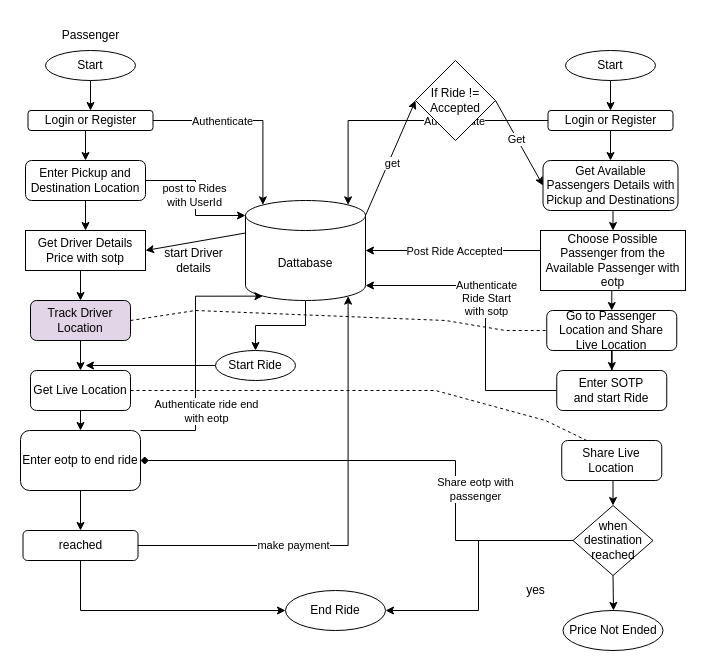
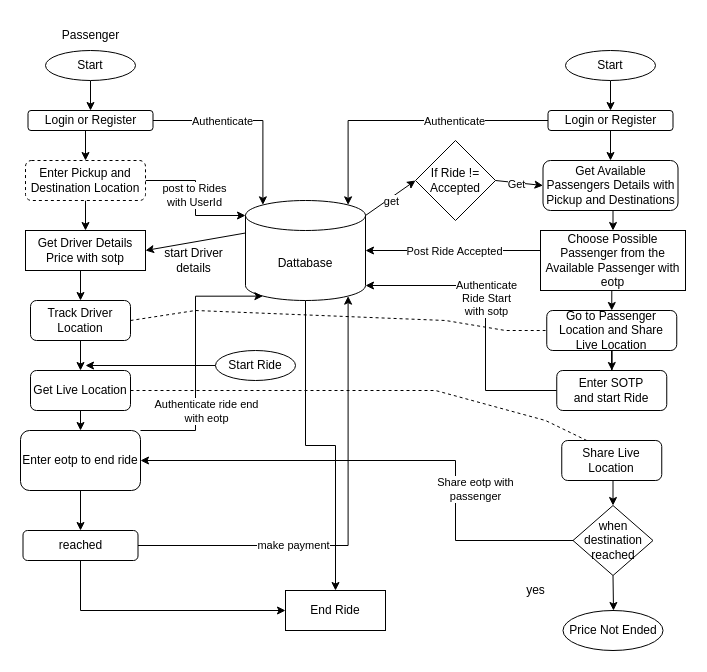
  <mxCell id="0" />
  <mxCell id="1" parent="0" />
- <mxCell id="2" style="edgeStyle=orthogonalEdgeStyle;rounded=0;orthogonalLoop=1;jettySize=auto;html=1;exitX=0.5;exitY=1;exitDx=0;exitDy=0;exitPerimeter=0;entryX=0.5;entryY=0;entryDx=0;entryDy=0;" parent="1" source="3" target="45" edge="1"><mxGeometry relative="1" as="geometry" /></mxCell>
+ <mxCell id="2" style="edgeStyle=orthogonalEdgeStyle;rounded=0;orthogonalLoop=1;jettySize=auto;html=1;exitX=0.5;exitY=1;exitDx=0;exitDy=0;exitPerimeter=0;" parent="1" source="3" target="65" edge="1"><mxGeometry relative="1" as="geometry" /></mxCell>
  <mxCell id="3" value="Dattabase" style="shape=cylinder3;whiteSpace=wrap;html=1;boundedLbl=1;backgroundOutline=1;size=15;" parent="1" vertex="1"><mxGeometry x="245" y="200" width="120" height="100" as="geometry" /></mxCell>
  <mxCell id="4" style="edgeStyle=orthogonalEdgeStyle;rounded=0;orthogonalLoop=1;jettySize=auto;html=1;exitX=0.5;exitY=1;exitDx=0;exitDy=0;" parent="1" source="5" target="12" edge="1"><mxGeometry relative="1" as="geometry" /></mxCell>
  <mxCell id="5" value="Start" style="ellipse;whiteSpace=wrap;html=1;" parent="1" vertex="1"><mxGeometry x="45" y="50" width="90" height="30" as="geometry" /></mxCell>
  <mxCell id="6" style="edgeStyle=orthogonalEdgeStyle;rounded=0;orthogonalLoop=1;jettySize=auto;html=1;exitX=0.5;exitY=1;exitDx=0;exitDy=0;entryX=0.5;entryY=0;entryDx=0;entryDy=0;" parent="1" source="7" target="16" edge="1"><mxGeometry relative="1" as="geometry" /></mxCell>
  <mxCell id="7" value="Start" style="ellipse;whiteSpace=wrap;html=1;" parent="1" vertex="1"><mxGeometry x="565" y="50" width="90" height="30" as="geometry" /></mxCell>
  <mxCell id="8" value="Passenger" style="text;html=1;align=center;verticalAlign=middle;resizable=0;points=[];autosize=1;strokeColor=none;fillColor=none;" parent="1" vertex="1"><mxGeometry x="50" y="20" width="80" height="30" as="geometry" /></mxCell>
  <mxCell id="9" style="edgeStyle=orthogonalEdgeStyle;rounded=0;orthogonalLoop=1;jettySize=auto;html=1;exitX=1;exitY=0.5;exitDx=0;exitDy=0;entryX=0.145;entryY=0;entryDx=0;entryDy=4.35;entryPerimeter=0;" parent="1" source="12" target="3" edge="1"><mxGeometry relative="1" as="geometry" /></mxCell>
  <mxCell id="10" value="Authenticate" style="edgeLabel;html=1;align=center;verticalAlign=middle;resizable=0;points=[];" parent="9" vertex="1" connectable="0"><mxGeometry x="-0.289" relative="1" as="geometry"><mxPoint as="offset" /></mxGeometry></mxCell>
  <mxCell id="11" style="edgeStyle=orthogonalEdgeStyle;rounded=0;orthogonalLoop=1;jettySize=auto;html=1;exitX=0.5;exitY=1;exitDx=0;exitDy=0;entryX=0.5;entryY=0;entryDx=0;entryDy=0;" parent="1" source="12" target="20" edge="1"><mxGeometry relative="1" as="geometry" /></mxCell>
  <mxCell id="12" value="Login or Register" style="rounded=1;whiteSpace=wrap;html=1;" parent="1" vertex="1"><mxGeometry x="27.5" y="110" width="125" height="20" as="geometry" /></mxCell>
  <mxCell id="13" style="edgeStyle=orthogonalEdgeStyle;rounded=0;orthogonalLoop=1;jettySize=auto;html=1;exitX=0;exitY=0.5;exitDx=0;exitDy=0;entryX=0.855;entryY=0;entryDx=0;entryDy=4.35;entryPerimeter=0;" parent="1" source="16" target="3" edge="1"><mxGeometry relative="1" as="geometry" /></mxCell>
  <mxCell id="14" value="Authenticate" style="edgeLabel;html=1;align=center;verticalAlign=middle;resizable=0;points=[];" parent="13" vertex="1" connectable="0"><mxGeometry x="-0.342" relative="1" as="geometry"><mxPoint as="offset" /></mxGeometry></mxCell>
  <mxCell id="15" style="edgeStyle=orthogonalEdgeStyle;rounded=0;orthogonalLoop=1;jettySize=auto;html=1;exitX=0.5;exitY=1;exitDx=0;exitDy=0;entryX=0.5;entryY=0;entryDx=0;entryDy=0;" parent="1" source="16" target="22" edge="1"><mxGeometry relative="1" as="geometry" /></mxCell>
  <mxCell id="16" value="Login or Register" style="rounded=1;whiteSpace=wrap;html=1;" parent="1" vertex="1"><mxGeometry x="547.5" y="110" width="125" height="20" as="geometry" /></mxCell>
  <mxCell id="17" style="edgeStyle=orthogonalEdgeStyle;rounded=0;orthogonalLoop=1;jettySize=auto;html=1;exitX=1;exitY=0.5;exitDx=0;exitDy=0;entryX=0;entryY=0;entryDx=0;entryDy=15;entryPerimeter=0;" parent="1" source="20" target="3" edge="1"><mxGeometry relative="1" as="geometry" /></mxCell>
  <mxCell id="18" value="post to Rides&lt;br&gt;with UserId" style="edgeLabel;html=1;align=center;verticalAlign=middle;resizable=0;points=[];" parent="17" vertex="1" connectable="0"><mxGeometry x="-0.142" y="-2" relative="1" as="geometry"><mxPoint y="6" as="offset" /></mxGeometry></mxCell>
  <mxCell id="19" style="edgeStyle=orthogonalEdgeStyle;rounded=0;orthogonalLoop=1;jettySize=auto;html=1;exitX=0.5;exitY=1;exitDx=0;exitDy=0;" parent="1" source="20" target="33" edge="1"><mxGeometry relative="1" as="geometry" /></mxCell>
- <mxCell id="20" value="Enter Pickup and Destination Location" style="rounded=1;whiteSpace=wrap;html=1;" parent="1" vertex="1"><mxGeometry x="25" y="160" width="120" height="40" as="geometry" /></mxCell>
+ <mxCell id="20" value="Enter Pickup and Destination Location" style="rounded=1;whiteSpace=wrap;html=1;dashed=1;" parent="1" vertex="1"><mxGeometry x="25" y="160" width="120" height="40" as="geometry" /></mxCell>
  <mxCell id="21" style="edgeStyle=orthogonalEdgeStyle;rounded=0;orthogonalLoop=1;jettySize=auto;html=1;exitX=0.5;exitY=1;exitDx=0;exitDy=0;entryX=0.5;entryY=0;entryDx=0;entryDy=0;" parent="1" source="22" target="31" edge="1"><mxGeometry relative="1" as="geometry" /></mxCell>
  <mxCell id="22" value="Get Available Passengers Details with Pickup and Destinations" style="rounded=1;whiteSpace=wrap;html=1;" parent="1" vertex="1"><mxGeometry x="542.5" y="160" width="135" height="50" as="geometry" /></mxCell>
- <mxCell id="23" value="If Ride != Accepted" style="rhombus;whiteSpace=wrap;html=1;" parent="1" vertex="1"><mxGeometry x="415" y="60" width="80" height="80" as="geometry" /></mxCell>
+ <mxCell id="23" value="If Ride != Accepted" style="rhombus;whiteSpace=wrap;html=1;" parent="1" vertex="1"><mxGeometry x="415" y="140" width="80" height="80" as="geometry" /></mxCell>
  <mxCell id="24" value="" style="endArrow=classic;html=1;rounded=0;exitX=1;exitY=0.5;exitDx=0;exitDy=0;entryX=0;entryY=0.5;entryDx=0;entryDy=0;" parent="1" source="23" target="22" edge="1"><mxGeometry width="50" height="50" relative="1" as="geometry"><mxPoint x="492.5" y="205" as="sourcePoint" /><mxPoint x="542.5" y="155" as="targetPoint" /></mxGeometry></mxCell>
  <mxCell id="25" value="Get" style="edgeLabel;html=1;align=center;verticalAlign=middle;resizable=0;points=[];" parent="24" vertex="1" connectable="0"><mxGeometry x="-0.115" y="-1" relative="1" as="geometry"><mxPoint as="offset" /></mxGeometry></mxCell>
  <mxCell id="26" value="" style="endArrow=classic;html=1;rounded=0;entryX=0;entryY=0.5;entryDx=0;entryDy=0;exitX=1;exitY=0;exitDx=0;exitDy=15;exitPerimeter=0;" parent="1" source="3" target="23" edge="1"><mxGeometry width="50" height="50" relative="1" as="geometry"><mxPoint x="325" y="280" as="sourcePoint" /><mxPoint x="375" y="230" as="targetPoint" /></mxGeometry></mxCell>
  <mxCell id="27" value="get" style="edgeLabel;html=1;align=center;verticalAlign=middle;resizable=0;points=[];" parent="26" vertex="1" connectable="0"><mxGeometry x="-0.056" y="-3" relative="1" as="geometry"><mxPoint as="offset" /></mxGeometry></mxCell>
  <mxCell id="28" style="edgeStyle=orthogonalEdgeStyle;rounded=0;orthogonalLoop=1;jettySize=auto;html=1;exitX=0;exitY=0.5;exitDx=0;exitDy=0;entryX=1;entryY=0.5;entryDx=0;entryDy=0;entryPerimeter=0;" parent="1" source="31" target="3" edge="1"><mxGeometry relative="1" as="geometry"><mxPoint x="495" y="265" as="targetPoint" /><Array as="points"><mxPoint x="540" y="250" /></Array></mxGeometry></mxCell>
  <mxCell id="29" value="Post Ride Accepted" style="edgeLabel;html=1;align=center;verticalAlign=middle;resizable=0;points=[];" parent="28" vertex="1" connectable="0"><mxGeometry x="0.049" relative="1" as="geometry"><mxPoint as="offset" /></mxGeometry></mxCell>
  <mxCell id="30" style="edgeStyle=orthogonalEdgeStyle;rounded=0;orthogonalLoop=1;jettySize=auto;html=1;exitX=0.5;exitY=1;exitDx=0;exitDy=0;entryX=0.5;entryY=0;entryDx=0;entryDy=0;" parent="1" source="31" target="42" edge="1"><mxGeometry relative="1" as="geometry" /></mxCell>
  <mxCell id="31" value="Choose Possible Passenger from the Available Passenger with eotp" style="rounded=0;whiteSpace=wrap;html=1;" parent="1" vertex="1"><mxGeometry x="540" y="230" width="145" height="60" as="geometry" /></mxCell>
  <mxCell id="32" style="edgeStyle=orthogonalEdgeStyle;rounded=0;orthogonalLoop=1;jettySize=auto;html=1;exitX=0.5;exitY=1;exitDx=0;exitDy=0;entryX=0.5;entryY=0;entryDx=0;entryDy=0;" parent="1" source="33" target="40" edge="1"><mxGeometry relative="1" as="geometry" /></mxCell>
  <mxCell id="33" value="Get Driver Details Price with sotp" style="rounded=0;whiteSpace=wrap;html=1;" parent="1" vertex="1"><mxGeometry x="25" y="230" width="120" height="40" as="geometry" /></mxCell>
  <mxCell id="34" value="" style="endArrow=classic;html=1;rounded=0;entryX=1;entryY=0.5;entryDx=0;entryDy=0;exitX=0;exitY=0;exitDx=0;exitDy=32.5;exitPerimeter=0;" parent="1" source="3" target="33" edge="1"><mxGeometry width="50" height="50" relative="1" as="geometry"><mxPoint x="325" y="280" as="sourcePoint" /><mxPoint x="375" y="230" as="targetPoint" /></mxGeometry></mxCell>
  <mxCell id="35" value="start Driver&lt;br&gt;details" style="text;html=1;align=center;verticalAlign=middle;resizable=0;points=[];autosize=1;strokeColor=none;fillColor=none;" parent="1" vertex="1"><mxGeometry x="152.5" y="240" width="80" height="40" as="geometry" /></mxCell>
  <mxCell id="36" style="edgeStyle=orthogonalEdgeStyle;rounded=0;orthogonalLoop=1;jettySize=auto;html=1;entryX=1;entryY=1;entryDx=0;entryDy=-15;entryPerimeter=0;" parent="1" source="38" target="3" edge="1"><mxGeometry relative="1" as="geometry"><mxPoint x="605" y="334.5" as="sourcePoint" /><mxPoint x="365" y="300" as="targetPoint" /><Array as="points"><mxPoint x="485" y="390" /><mxPoint x="485" y="285" /></Array></mxGeometry></mxCell>
  <mxCell id="37" value="Authenticate&lt;br&gt;Ride Start&lt;br&gt;with sotp" style="edgeLabel;html=1;align=center;verticalAlign=middle;resizable=0;points=[];" parent="36" vertex="1" connectable="0"><mxGeometry x="0.11" relative="1" as="geometry"><mxPoint as="offset" /></mxGeometry></mxCell>
  <mxCell id="38" value="Enter SOTP&lt;br&gt;and start Ride" style="rounded=1;whiteSpace=wrap;html=1;" parent="1" vertex="1"><mxGeometry x="556.25" y="370" width="110" height="40" as="geometry" /></mxCell>
  <mxCell id="39" style="edgeStyle=orthogonalEdgeStyle;rounded=0;orthogonalLoop=1;jettySize=auto;html=1;exitX=0.5;exitY=1;exitDx=0;exitDy=0;entryX=0.5;entryY=0;entryDx=0;entryDy=0;" parent="1" source="40" target="47" edge="1"><mxGeometry relative="1" as="geometry" /></mxCell>
- <mxCell id="40" value="Track Driver Location" style="rounded=1;whiteSpace=wrap;html=1;fillColor=#e1d5e7;" parent="1" vertex="1"><mxGeometry x="30" y="300" width="100" height="40" as="geometry" /></mxCell>
+ <mxCell id="40" value="Track Driver Location" style="rounded=1;whiteSpace=wrap;html=1;" parent="1" vertex="1"><mxGeometry x="30" y="300" width="100" height="40" as="geometry" /></mxCell>
  <mxCell id="41" style="edgeStyle=orthogonalEdgeStyle;rounded=0;orthogonalLoop=1;jettySize=auto;html=1;exitX=0.5;exitY=1;exitDx=0;exitDy=0;" parent="1" source="42" target="38" edge="1"><mxGeometry relative="1" as="geometry" /></mxCell>
  <mxCell id="42" value="Go to Passenger Location and Share Live Location" style="rounded=1;whiteSpace=wrap;html=1;" parent="1" vertex="1"><mxGeometry x="546.25" y="310" width="130" height="40" as="geometry" /></mxCell>
  <mxCell id="43" value="" style="endArrow=none;dashed=1;html=1;rounded=0;exitX=1;exitY=0.5;exitDx=0;exitDy=0;" parent="1" source="40" edge="1"><mxGeometry width="50" height="50" relative="1" as="geometry"><mxPoint x="325" y="380" as="sourcePoint" /><mxPoint x="545" y="330" as="targetPoint" /><Array as="points"><mxPoint x="195" y="310" /><mxPoint x="445" y="320" /><mxPoint x="505" y="330" /></Array></mxGeometry></mxCell>
  <mxCell id="44" style="edgeStyle=orthogonalEdgeStyle;rounded=0;orthogonalLoop=1;jettySize=auto;html=1;exitX=0;exitY=0.5;exitDx=0;exitDy=0;" parent="1" source="45" edge="1"><mxGeometry relative="1" as="geometry"><mxPoint x="85" y="365" as="targetPoint" /></mxGeometry></mxCell>
  <mxCell id="45" value="Start Ride" style="ellipse;whiteSpace=wrap;html=1;" parent="1" vertex="1"><mxGeometry x="215" y="350" width="80" height="30" as="geometry" /></mxCell>
  <mxCell id="46" style="edgeStyle=orthogonalEdgeStyle;rounded=0;orthogonalLoop=1;jettySize=auto;html=1;exitX=0.5;exitY=1;exitDx=0;exitDy=0;entryX=0.5;entryY=0;entryDx=0;entryDy=0;" parent="1" source="47" target="60" edge="1"><mxGeometry relative="1" as="geometry" /></mxCell>
  <mxCell id="47" value="Get Live Location" style="rounded=1;whiteSpace=wrap;html=1;" parent="1" vertex="1"><mxGeometry x="30" y="370" width="100" height="40" as="geometry" /></mxCell>
  <mxCell id="48" style="edgeStyle=orthogonalEdgeStyle;rounded=0;orthogonalLoop=1;jettySize=auto;html=1;exitX=0.5;exitY=1;exitDx=0;exitDy=0;entryX=0.5;entryY=0;entryDx=0;entryDy=0;" parent="1" source="49" target="55" edge="1"><mxGeometry relative="1" as="geometry" /></mxCell>
  <mxCell id="49" value="Share Live Location" style="rounded=1;whiteSpace=wrap;html=1;" parent="1" vertex="1"><mxGeometry x="561.25" y="440" width="100" height="40" as="geometry" /></mxCell>
  <mxCell id="50" value="" style="endArrow=none;dashed=1;html=1;rounded=0;exitX=1;exitY=0.5;exitDx=0;exitDy=0;entryX=0.25;entryY=0;entryDx=0;entryDy=0;" parent="1" source="47" target="49" edge="1"><mxGeometry width="50" height="50" relative="1" as="geometry"><mxPoint x="315" y="380" as="sourcePoint" /><mxPoint x="365" y="330" as="targetPoint" /><Array as="points"><mxPoint x="435" y="390" /><mxPoint x="545" y="420" /></Array></mxGeometry></mxCell>
- <mxCell id="51" style="edgeStyle=orthogonalEdgeStyle;rounded=0;orthogonalLoop=1;jettySize=auto;html=1;exitX=0;exitY=0.5;exitDx=0;exitDy=0;endArrow=diamond;" parent="1" source="55" target="60" edge="1"><mxGeometry relative="1" as="geometry"><mxPoint x="275" y="450" as="targetPoint" /><Array as="points"><mxPoint x="455" y="540" /><mxPoint x="455" y="460" /></Array></mxGeometry></mxCell>
+ <mxCell id="51" style="edgeStyle=orthogonalEdgeStyle;rounded=0;orthogonalLoop=1;jettySize=auto;html=1;exitX=0;exitY=0.5;exitDx=0;exitDy=0;" parent="1" source="55" target="60" edge="1"><mxGeometry relative="1" as="geometry"><mxPoint x="275" y="450" as="targetPoint" /><Array as="points"><mxPoint x="455" y="540" /><mxPoint x="455" y="460" /></Array></mxGeometry></mxCell>
  <mxCell id="52" value="Share eotp with &lt;br&gt;passenger" style="edgeLabel;html=1;align=center;verticalAlign=middle;resizable=0;points=[];" parent="51" vertex="1" connectable="0"><mxGeometry x="-0.345" y="-1" relative="1" as="geometry"><mxPoint x="18" y="-1" as="offset" /></mxGeometry></mxCell>
- <mxCell id="53" style="edgeStyle=orthogonalEdgeStyle;rounded=0;orthogonalLoop=1;jettySize=auto;html=1;exitX=0;exitY=0.5;exitDx=0;exitDy=0;entryX=1;entryY=0.5;entryDx=0;entryDy=0;" parent="1" source="55" target="65" edge="1"><mxGeometry relative="1" as="geometry"><Array as="points"><mxPoint x="570" y="540" /><mxPoint x="478" y="540" /><mxPoint x="478" y="610" /></Array></mxGeometry></mxCell>
  <mxCell id="54" style="edgeStyle=orthogonalEdgeStyle;rounded=0;orthogonalLoop=1;jettySize=auto;html=1;exitX=0.5;exitY=1;exitDx=0;exitDy=0;" parent="1" source="55" edge="1"><mxGeometry relative="1" as="geometry"><mxPoint x="613" y="610" as="targetPoint" /></mxGeometry></mxCell>
  <mxCell id="55" value="when destination reached" style="rhombus;whiteSpace=wrap;html=1;" parent="1" vertex="1"><mxGeometry x="572.5" y="505" width="80" height="70" as="geometry" /></mxCell>
  <mxCell id="56" value="yes" style="text;html=1;align=center;verticalAlign=middle;resizable=0;points=[];autosize=1;strokeColor=none;fillColor=none;" parent="1" vertex="1"><mxGeometry x="515" y="575" width="40" height="30" as="geometry" /></mxCell>
  <mxCell id="57" style="edgeStyle=orthogonalEdgeStyle;rounded=0;orthogonalLoop=1;jettySize=auto;html=1;exitX=1;exitY=0;exitDx=0;exitDy=0;entryX=0.145;entryY=1;entryDx=0;entryDy=-4.35;entryPerimeter=0;" parent="1" source="60" target="3" edge="1"><mxGeometry relative="1" as="geometry"><Array as="points"><mxPoint x="195" y="430" /><mxPoint x="195" y="296" /></Array></mxGeometry></mxCell>
  <mxCell id="58" value="Authenticate ride end&lt;br&gt;with eotp" style="edgeLabel;html=1;align=center;verticalAlign=middle;resizable=0;points=[];" parent="57" vertex="1" connectable="0"><mxGeometry x="-0.392" y="1" relative="1" as="geometry"><mxPoint x="11" y="3" as="offset" /></mxGeometry></mxCell>
  <mxCell id="59" style="edgeStyle=orthogonalEdgeStyle;rounded=0;orthogonalLoop=1;jettySize=auto;html=1;exitX=0.5;exitY=1;exitDx=0;exitDy=0;entryX=0.5;entryY=0;entryDx=0;entryDy=0;" parent="1" source="60" target="64" edge="1"><mxGeometry relative="1" as="geometry" /></mxCell>
  <mxCell id="60" value="Enter eotp to end ride" style="rounded=1;whiteSpace=wrap;html=1;" parent="1" vertex="1"><mxGeometry x="20" y="430" width="120" height="60" as="geometry" /></mxCell>
  <mxCell id="61" style="edgeStyle=orthogonalEdgeStyle;rounded=0;orthogonalLoop=1;jettySize=auto;html=1;exitX=1;exitY=0.5;exitDx=0;exitDy=0;entryX=0.855;entryY=1;entryDx=0;entryDy=-4.35;entryPerimeter=0;" parent="1" source="64" target="3" edge="1"><mxGeometry relative="1" as="geometry" /></mxCell>
  <mxCell id="62" value="make payment&lt;br&gt;" style="edgeLabel;html=1;align=center;verticalAlign=middle;resizable=0;points=[];" parent="61" vertex="1" connectable="0"><mxGeometry x="-0.324" y="1" relative="1" as="geometry"><mxPoint as="offset" /></mxGeometry></mxCell>
  <mxCell id="63" style="edgeStyle=orthogonalEdgeStyle;rounded=0;orthogonalLoop=1;jettySize=auto;html=1;exitX=0.5;exitY=1;exitDx=0;exitDy=0;entryX=0;entryY=0.5;entryDx=0;entryDy=0;" parent="1" source="64" target="65" edge="1"><mxGeometry relative="1" as="geometry" /></mxCell>
  <mxCell id="64" value="reached" style="rounded=1;whiteSpace=wrap;html=1;" parent="1" vertex="1"><mxGeometry x="22.5" y="530" width="115" height="30" as="geometry" /></mxCell>
- <mxCell id="65" value="End Ride" style="ellipse;whiteSpace=wrap;html=1;" parent="1" vertex="1"><mxGeometry x="285" y="590" width="100" height="40" as="geometry" /></mxCell>
+ <mxCell id="65" value="End Ride" style="whiteSpace=wrap;html=1;rounded=0;" parent="1" vertex="1"><mxGeometry x="285" y="590" width="100" height="40" as="geometry" /></mxCell>
  <mxCell id="66" value="Price Not Ended" style="ellipse;whiteSpace=wrap;html=1;" parent="1" vertex="1"><mxGeometry x="562.5" y="610" width="100" height="40" as="geometry" /></mxCell>
